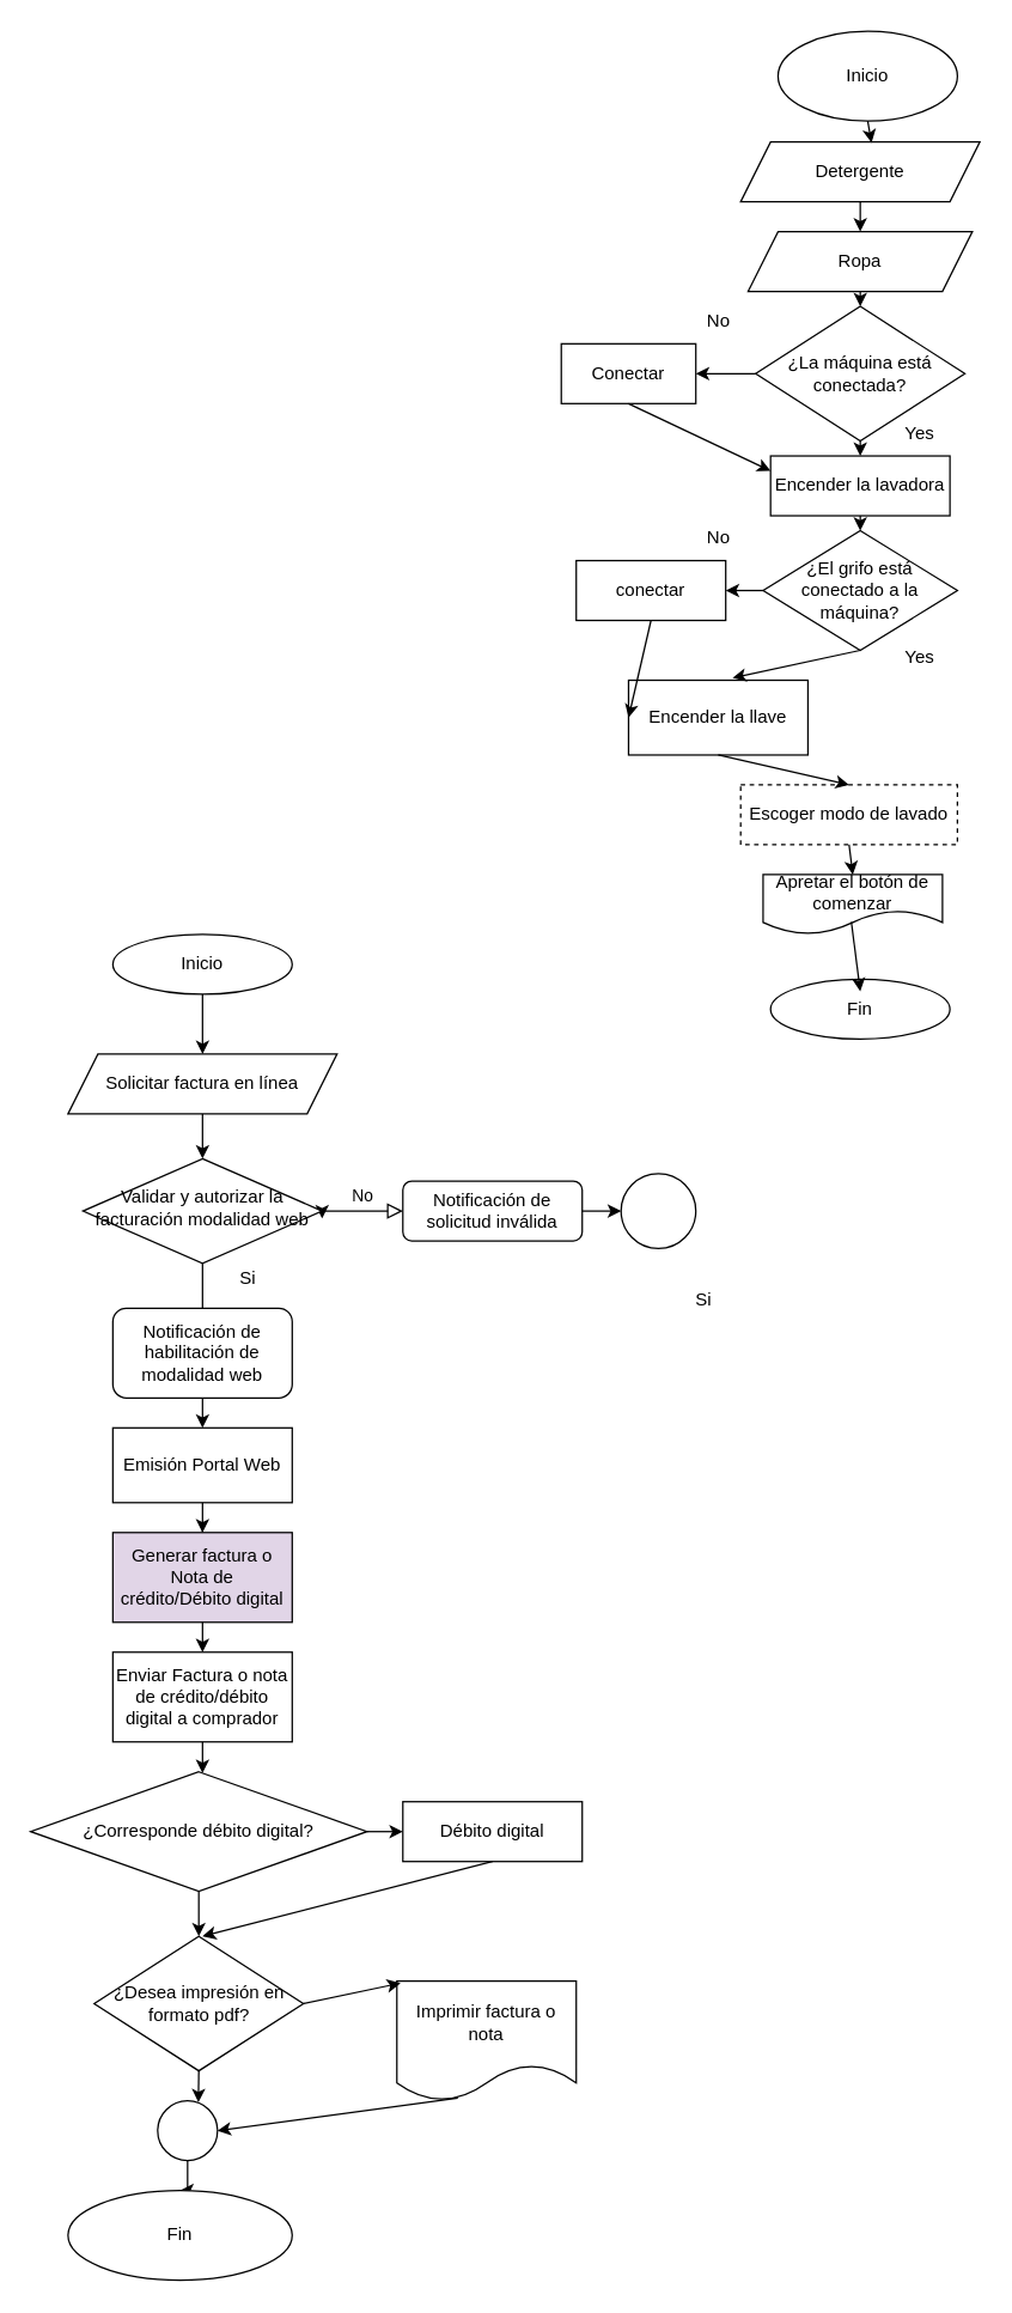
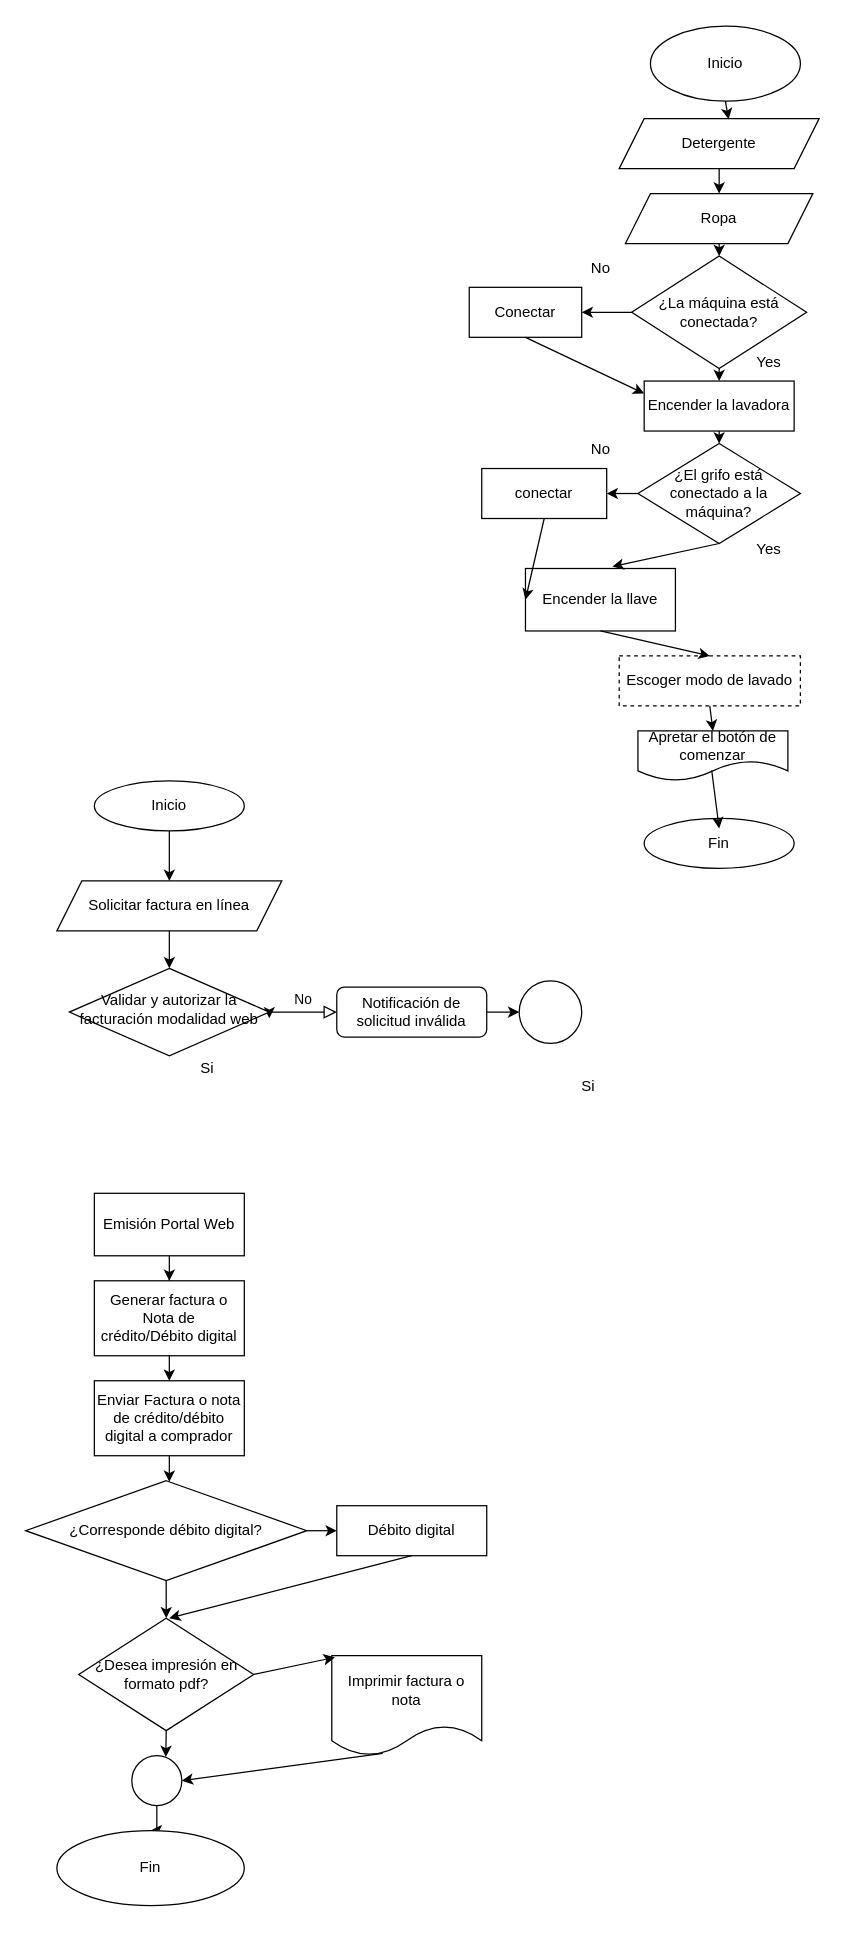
  <mxCell id="0" />
  <mxCell id="1" parent="0" />
  <mxCell id="2" value="No" style="edgeStyle=orthogonalEdgeStyle;rounded=0;html=1;jettySize=auto;orthogonalLoop=1;fontSize=11;endArrow=block;endFill=0;endSize=8;strokeWidth=1;shadow=0;labelBackgroundColor=none;exitX=1;exitY=0.5;exitDx=0;exitDy=0;exitPerimeter=0;" edge="1" parent="1" source="5" target="6"><mxGeometry y="10" relative="1" as="geometry"><mxPoint as="offset" /></mxGeometry></mxCell>
- <mxCell id="3" value="" style="edgeStyle=orthogonalEdgeStyle;rounded=0;orthogonalLoop=1;jettySize=auto;html=1;" edge="1" parent="1" source="5" target="18"><mxGeometry relative="1" as="geometry" /></mxCell>
  <mxCell id="4" style="edgeStyle=orthogonalEdgeStyle;rounded=0;orthogonalLoop=1;jettySize=auto;html=1;exitX=1;exitY=0.5;exitDx=0;exitDy=0;" edge="1" parent="1" source="5"><mxGeometry relative="1" as="geometry"><mxPoint x="215" y="814" as="targetPoint" /></mxGeometry></mxCell>
  <mxCell id="5" value="Validar y autorizar la facturación modalidad web" style="rhombus;whiteSpace=wrap;html=1;shadow=0;fontFamily=Helvetica;fontSize=12;align=center;strokeWidth=1;spacing=6;spacingTop=-4;" vertex="1" parent="1"><mxGeometry x="55" y="774" width="160" height="70" as="geometry" /></mxCell>
  <mxCell id="6" value="Notificación de solicitud inválida" style="rounded=1;whiteSpace=wrap;html=1;fontSize=12;glass=0;strokeWidth=1;shadow=0;" vertex="1" parent="1"><mxGeometry x="269" y="789" width="120" height="40" as="geometry" /></mxCell>
  <mxCell id="7" style="edgeStyle=orthogonalEdgeStyle;rounded=0;orthogonalLoop=1;jettySize=auto;html=1;exitX=0.5;exitY=1;exitDx=0;exitDy=0;entryX=0.5;entryY=0;entryDx=0;entryDy=0;" edge="1" parent="1" source="8"><mxGeometry relative="1" as="geometry"><mxPoint x="135" y="704" as="targetPoint" /></mxGeometry></mxCell>
  <mxCell id="8" value="Inicio" style="ellipse;whiteSpace=wrap;html=1;" vertex="1" parent="1"><mxGeometry x="75" y="624" width="120" height="40" as="geometry" /></mxCell>
- <mxCell id="9" value="Notificación de habilitación de modalidad web" style="rounded=1;whiteSpace=wrap;html=1;" vertex="1" parent="1"><mxGeometry x="75" y="874" width="120" height="60" as="geometry" /></mxCell>
  <mxCell id="10" style="edgeStyle=orthogonalEdgeStyle;rounded=0;orthogonalLoop=1;jettySize=auto;html=1;exitX=0.5;exitY=1;exitDx=0;exitDy=0;" edge="1" parent="1"><mxGeometry relative="1" as="geometry"><mxPoint x="135" y="744" as="sourcePoint" /><mxPoint x="135" y="744" as="targetPoint" /></mxGeometry></mxCell>
  <mxCell id="11" value="Solicitar factura en línea" style="shape=parallelogram;perimeter=parallelogramPerimeter;whiteSpace=wrap;html=1;fixedSize=1;" vertex="1" parent="1"><mxGeometry x="45" y="704" width="180" height="40" as="geometry" /></mxCell>
  <mxCell id="12" value="Si" style="text;html=1;align=center;verticalAlign=middle;resizable=0;points=[];autosize=1;strokeColor=none;fillColor=none;" vertex="1" parent="1"><mxGeometry x="455" y="854" width="30" height="30" as="geometry" /></mxCell>
  <mxCell id="13" style="edgeStyle=orthogonalEdgeStyle;rounded=0;orthogonalLoop=1;jettySize=auto;html=1;exitX=0.5;exitY=1;exitDx=0;exitDy=0;" edge="1" parent="1" source="14" target="15"><mxGeometry relative="1" as="geometry"><Array as="points"><mxPoint x="135" y="1184" /><mxPoint x="135" y="1184" /></Array></mxGeometry></mxCell>
  <mxCell id="14" value="Enviar Factura o nota de crédito/débito digital a comprador" style="rounded=0;whiteSpace=wrap;html=1;" vertex="1" parent="1"><mxGeometry x="75" y="1104" width="120" height="60" as="geometry" /></mxCell>
  <mxCell id="15" value="¿Corresponde débito digital?" style="rhombus;whiteSpace=wrap;html=1;" vertex="1" parent="1"><mxGeometry x="20" y="1184" width="225" height="80" as="geometry" /></mxCell>
  <mxCell id="16" value="" style="endArrow=classic;html=1;rounded=0;exitX=0.5;exitY=1;exitDx=0;exitDy=0;entryX=0.5;entryY=0;entryDx=0;entryDy=0;" edge="1" parent="1" source="11" target="5"><mxGeometry width="50" height="50" relative="1" as="geometry"><mxPoint x="305" y="934" as="sourcePoint" /><mxPoint x="355" y="884" as="targetPoint" /></mxGeometry></mxCell>
  <mxCell id="17" value="" style="edgeStyle=orthogonalEdgeStyle;rounded=0;orthogonalLoop=1;jettySize=auto;html=1;" edge="1" parent="1" source="18" target="19"><mxGeometry relative="1" as="geometry" /></mxCell>
  <mxCell id="18" value="Emisión Portal Web" style="rounded=0;whiteSpace=wrap;html=1;" vertex="1" parent="1"><mxGeometry x="75" y="954" width="120" height="50" as="geometry" /></mxCell>
- <mxCell id="19" value="Generar factura o Nota de crédito/Débito digital" style="rounded=0;whiteSpace=wrap;html=1;fillColor=#e1d5e7;" vertex="1" parent="1"><mxGeometry x="75" y="1024" width="120" height="60" as="geometry" /></mxCell>
+ <mxCell id="19" value="Generar factura o Nota de crédito/Débito digital" style="rounded=0;whiteSpace=wrap;html=1;" vertex="1" parent="1"><mxGeometry x="75" y="1024" width="120" height="60" as="geometry" /></mxCell>
  <mxCell id="20" value="" style="ellipse;whiteSpace=wrap;html=1;aspect=fixed;" vertex="1" parent="1"><mxGeometry x="415" y="784" width="50" height="50" as="geometry" /></mxCell>
  <mxCell id="21" value="Débito digital" style="rounded=0;whiteSpace=wrap;html=1;" vertex="1" parent="1"><mxGeometry x="269" y="1204" width="120" height="40" as="geometry" /></mxCell>
  <mxCell id="22" value="¿Desea impresión en formato pdf?" style="rhombus;whiteSpace=wrap;html=1;" vertex="1" parent="1"><mxGeometry x="62.5" y="1294" width="140" height="90" as="geometry" /></mxCell>
  <mxCell id="23" value="Imprimir factura o nota" style="shape=document;whiteSpace=wrap;html=1;boundedLbl=1;" vertex="1" parent="1"><mxGeometry x="265" y="1324" width="120" height="80" as="geometry" /></mxCell>
  <mxCell id="24" style="edgeStyle=orthogonalEdgeStyle;rounded=0;orthogonalLoop=1;jettySize=auto;html=1;entryX=0.5;entryY=0;entryDx=0;entryDy=0;" edge="1" parent="1" source="25" target="26"><mxGeometry relative="1" as="geometry" /></mxCell>
  <mxCell id="25" value="" style="ellipse;whiteSpace=wrap;html=1;aspect=fixed;" vertex="1" parent="1"><mxGeometry x="105" y="1404" width="40" height="40" as="geometry" /></mxCell>
  <mxCell id="26" value="Fin" style="ellipse;whiteSpace=wrap;html=1;" vertex="1" parent="1"><mxGeometry x="45" y="1464" width="150" height="60" as="geometry" /></mxCell>
  <mxCell id="27" value="" style="endArrow=classic;html=1;rounded=0;exitX=0.5;exitY=1;exitDx=0;exitDy=0;entryX=0.5;entryY=0;entryDx=0;entryDy=0;" edge="1" parent="1" source="19" target="14"><mxGeometry width="50" height="50" relative="1" as="geometry"><mxPoint x="305" y="1184" as="sourcePoint" /><mxPoint x="355" y="1134" as="targetPoint" /></mxGeometry></mxCell>
  <mxCell id="28" value="Si" style="text;html=1;align=center;verticalAlign=middle;resizable=0;points=[];autosize=1;strokeColor=none;fillColor=none;" vertex="1" parent="1"><mxGeometry x="150" y="839" width="30" height="30" as="geometry" /></mxCell>
  <mxCell id="29" value="" style="edgeStyle=none;orthogonalLoop=1;jettySize=auto;html=1;rounded=0;exitX=1;exitY=0.5;exitDx=0;exitDy=0;entryX=0;entryY=0.5;entryDx=0;entryDy=0;" edge="1" parent="1" source="15" target="21"><mxGeometry width="100" relative="1" as="geometry"><mxPoint x="195" y="1234" as="sourcePoint" /><mxPoint x="295" y="1234" as="targetPoint" /><Array as="points" /></mxGeometry></mxCell>
  <mxCell id="30" value="" style="endArrow=classic;html=1;rounded=0;exitX=0.5;exitY=1;exitDx=0;exitDy=0;entryX=0.5;entryY=0;entryDx=0;entryDy=0;" edge="1" parent="1" source="15" target="22"><mxGeometry width="50" height="50" relative="1" as="geometry"><mxPoint x="305" y="1284" as="sourcePoint" /><mxPoint x="355" y="1234" as="targetPoint" /></mxGeometry></mxCell>
  <mxCell id="31" value="" style="endArrow=classic;html=1;rounded=0;exitX=0.5;exitY=1;exitDx=0;exitDy=0;entryX=0.68;entryY=0.025;entryDx=0;entryDy=0;entryPerimeter=0;" edge="1" parent="1" source="22" target="25"><mxGeometry width="50" height="50" relative="1" as="geometry"><mxPoint x="305" y="1384" as="sourcePoint" /><mxPoint x="355" y="1334" as="targetPoint" /></mxGeometry></mxCell>
  <mxCell id="32" value="" style="endArrow=classic;html=1;rounded=0;exitX=1;exitY=0.5;exitDx=0;exitDy=0;entryX=0.02;entryY=0.017;entryDx=0;entryDy=0;entryPerimeter=0;" edge="1" parent="1" source="22" target="23"><mxGeometry width="50" height="50" relative="1" as="geometry"><mxPoint x="305" y="1384" as="sourcePoint" /><mxPoint x="255" y="1324" as="targetPoint" /></mxGeometry></mxCell>
  <mxCell id="33" value="" style="edgeStyle=none;orthogonalLoop=1;jettySize=auto;html=1;rounded=0;exitX=1;exitY=0.5;exitDx=0;exitDy=0;entryX=0;entryY=0.5;entryDx=0;entryDy=0;" edge="1" parent="1" source="6" target="20"><mxGeometry width="100" relative="1" as="geometry"><mxPoint x="375" y="813.5" as="sourcePoint" /><mxPoint x="475" y="813.5" as="targetPoint" /><Array as="points" /></mxGeometry></mxCell>
  <mxCell id="34" value="" style="endArrow=classic;html=1;rounded=0;exitX=0.34;exitY=0.978;exitDx=0;exitDy=0;exitPerimeter=0;entryX=1;entryY=0.5;entryDx=0;entryDy=0;" edge="1" parent="1" source="23" target="25"><mxGeometry width="50" height="50" relative="1" as="geometry"><mxPoint x="305" y="1384" as="sourcePoint" /><mxPoint x="355" y="1334" as="targetPoint" /></mxGeometry></mxCell>
  <mxCell id="35" value="" style="endArrow=classic;html=1;rounded=0;exitX=0.5;exitY=1;exitDx=0;exitDy=0;" edge="1" parent="1" source="21"><mxGeometry width="50" height="50" relative="1" as="geometry"><mxPoint x="335" y="1254" as="sourcePoint" /><mxPoint x="135" y="1294" as="targetPoint" /></mxGeometry></mxCell>
  <mxCell id="36" value="Inicio" style="ellipse;whiteSpace=wrap;html=1;" vertex="1" parent="1"><mxGeometry x="520" y="20" width="120" height="60" as="geometry" /></mxCell>
  <mxCell id="37" value="Detergente" style="shape=parallelogram;perimeter=parallelogramPerimeter;whiteSpace=wrap;html=1;fixedSize=1;" vertex="1" parent="1"><mxGeometry x="495" y="94" width="160" height="40" as="geometry" /></mxCell>
  <mxCell id="38" value="" style="endArrow=classic;html=1;rounded=0;exitX=0.5;exitY=1;exitDx=0;exitDy=0;entryX=0.547;entryY=0.015;entryDx=0;entryDy=0;entryPerimeter=0;" edge="1" parent="1" source="36" target="37"><mxGeometry width="50" height="50" relative="1" as="geometry"><mxPoint x="305" y="1544" as="sourcePoint" /><mxPoint x="355" y="1494" as="targetPoint" /></mxGeometry></mxCell>
  <mxCell id="39" value="Ropa" style="shape=parallelogram;perimeter=parallelogramPerimeter;whiteSpace=wrap;html=1;fixedSize=1;" vertex="1" parent="1"><mxGeometry x="500" y="154" width="150" height="40" as="geometry" /></mxCell>
  <mxCell id="40" value="" style="endArrow=classic;html=1;rounded=0;exitX=0.5;exitY=1;exitDx=0;exitDy=0;entryX=0.5;entryY=0;entryDx=0;entryDy=0;" edge="1" parent="1" source="37" target="39"><mxGeometry width="50" height="50" relative="1" as="geometry"><mxPoint x="305" y="414" as="sourcePoint" /><mxPoint x="355" y="364" as="targetPoint" /></mxGeometry></mxCell>
  <mxCell id="41" value="¿La máquina está conectada?" style="rhombus;whiteSpace=wrap;html=1;" vertex="1" parent="1"><mxGeometry x="505" y="204" width="140" height="90" as="geometry" /></mxCell>
  <mxCell id="42" value="" style="endArrow=classic;html=1;rounded=0;exitX=0.5;exitY=1;exitDx=0;exitDy=0;entryX=0.5;entryY=0;entryDx=0;entryDy=0;" edge="1" parent="1" source="39" target="41"><mxGeometry width="50" height="50" relative="1" as="geometry"><mxPoint x="305" y="414" as="sourcePoint" /><mxPoint x="355" y="364" as="targetPoint" /></mxGeometry></mxCell>
  <mxCell id="43" value="" style="endArrow=classic;html=1;rounded=0;exitX=0;exitY=0.5;exitDx=0;exitDy=0;" edge="1" parent="1" source="41" target="44"><mxGeometry width="50" height="50" relative="1" as="geometry"><mxPoint x="305" y="414" as="sourcePoint" /><mxPoint x="475" y="244" as="targetPoint" /></mxGeometry></mxCell>
  <mxCell id="44" value="Conectar" style="rounded=0;whiteSpace=wrap;html=1;" vertex="1" parent="1"><mxGeometry x="375" y="229" width="90" height="40" as="geometry" /></mxCell>
  <mxCell id="45" value="No" style="text;html=1;align=center;verticalAlign=middle;resizable=0;points=[];autosize=1;strokeColor=none;fillColor=none;" vertex="1" parent="1"><mxGeometry x="460" y="199" width="40" height="30" as="geometry" /></mxCell>
  <mxCell id="46" value="Encender la lavadora" style="rounded=0;whiteSpace=wrap;html=1;" vertex="1" parent="1"><mxGeometry x="515" y="304" width="120" height="40" as="geometry" /></mxCell>
  <mxCell id="47" value="" style="endArrow=classic;html=1;rounded=0;exitX=0.5;exitY=1;exitDx=0;exitDy=0;entryX=0.5;entryY=0;entryDx=0;entryDy=0;" edge="1" parent="1" source="41" target="46"><mxGeometry width="50" height="50" relative="1" as="geometry"><mxPoint x="305" y="414" as="sourcePoint" /><mxPoint x="355" y="364" as="targetPoint" /></mxGeometry></mxCell>
  <mxCell id="48" value="¿El grifo está conectado a la máquina?" style="rhombus;whiteSpace=wrap;html=1;" vertex="1" parent="1"><mxGeometry x="510" y="354" width="130" height="80" as="geometry" /></mxCell>
  <mxCell id="49" value="conectar" style="rounded=0;whiteSpace=wrap;html=1;" vertex="1" parent="1"><mxGeometry x="385" y="374" width="100" height="40" as="geometry" /></mxCell>
  <mxCell id="50" value="" style="endArrow=classic;html=1;rounded=0;entryX=1;entryY=0.5;entryDx=0;entryDy=0;exitX=0;exitY=0.5;exitDx=0;exitDy=0;" edge="1" parent="1" source="48" target="49"><mxGeometry width="50" height="50" relative="1" as="geometry"><mxPoint x="305" y="394" as="sourcePoint" /><mxPoint x="365" y="344" as="targetPoint" /></mxGeometry></mxCell>
  <mxCell id="51" value="Encender la llave" style="rounded=0;whiteSpace=wrap;html=1;" vertex="1" parent="1"><mxGeometry x="420" y="454" width="120" height="50" as="geometry" /></mxCell>
  <mxCell id="52" value="Escoger modo de lavado" style="rounded=0;whiteSpace=wrap;html=1;dashed=1;" vertex="1" parent="1"><mxGeometry x="495" y="524" width="145" height="40" as="geometry" /></mxCell>
  <mxCell id="53" value="Apretar el botón de comenzar" style="shape=document;whiteSpace=wrap;html=1;boundedLbl=1;size=0.4;" vertex="1" parent="1"><mxGeometry x="510" y="584" width="120" height="40" as="geometry" /></mxCell>
  <mxCell id="54" value="Fin" style="ellipse;whiteSpace=wrap;html=1;" vertex="1" parent="1"><mxGeometry x="515" y="654" width="120" height="40" as="geometry" /></mxCell>
  <mxCell id="55" value="No" style="text;html=1;align=center;verticalAlign=middle;resizable=0;points=[];autosize=1;strokeColor=none;fillColor=none;" vertex="1" parent="1"><mxGeometry x="460" y="344" width="40" height="30" as="geometry" /></mxCell>
  <mxCell id="56" value="" style="endArrow=classic;html=1;rounded=0;exitX=0.5;exitY=1;exitDx=0;exitDy=0;entryX=0.5;entryY=0;entryDx=0;entryDy=0;" edge="1" parent="1" source="46" target="48"><mxGeometry width="50" height="50" relative="1" as="geometry"><mxPoint x="305" y="484" as="sourcePoint" /><mxPoint x="355" y="434" as="targetPoint" /></mxGeometry></mxCell>
  <mxCell id="57" value="Yes" style="text;html=1;strokeColor=none;fillColor=none;align=center;verticalAlign=middle;whiteSpace=wrap;rounded=0;" vertex="1" parent="1"><mxGeometry x="585" y="274" width="60" height="30" as="geometry" /></mxCell>
  <mxCell id="58" value="Yes" style="text;html=1;strokeColor=none;fillColor=none;align=center;verticalAlign=middle;whiteSpace=wrap;rounded=0;" vertex="1" parent="1"><mxGeometry x="585" y="424" width="60" height="30" as="geometry" /></mxCell>
  <mxCell id="59" value="" style="endArrow=classic;html=1;rounded=0;exitX=0.5;exitY=1;exitDx=0;exitDy=0;entryX=0.58;entryY=-0.032;entryDx=0;entryDy=0;entryPerimeter=0;" edge="1" parent="1" source="48" target="51"><mxGeometry width="50" height="50" relative="1" as="geometry"><mxPoint x="305" y="374" as="sourcePoint" /><mxPoint x="355" y="334" as="targetPoint" /></mxGeometry></mxCell>
  <mxCell id="60" value="" style="endArrow=classic;html=1;rounded=0;exitX=0.5;exitY=1;exitDx=0;exitDy=0;entryX=0.5;entryY=0;entryDx=0;entryDy=0;" edge="1" parent="1" source="51" target="52"><mxGeometry width="50" height="50" relative="1" as="geometry"><mxPoint x="305" y="584" as="sourcePoint" /><mxPoint x="355" y="534" as="targetPoint" /></mxGeometry></mxCell>
  <mxCell id="61" value="" style="endArrow=classic;html=1;rounded=0;exitX=0.5;exitY=1;exitDx=0;exitDy=0;entryX=0;entryY=0.25;entryDx=0;entryDy=0;" edge="1" parent="1" source="44" target="46"><mxGeometry width="50" height="50" relative="1" as="geometry"><mxPoint x="305" y="384" as="sourcePoint" /><mxPoint x="355" y="334" as="targetPoint" /></mxGeometry></mxCell>
  <mxCell id="62" value="" style="endArrow=classic;html=1;rounded=0;exitX=0.5;exitY=1;exitDx=0;exitDy=0;entryX=0;entryY=0.5;entryDx=0;entryDy=0;" edge="1" parent="1" source="49" target="51"><mxGeometry width="50" height="50" relative="1" as="geometry"><mxPoint x="305" y="384" as="sourcePoint" /><mxPoint x="355" y="334" as="targetPoint" /></mxGeometry></mxCell>
  <mxCell id="63" value="" style="endArrow=classic;html=1;rounded=0;exitX=0.5;exitY=1;exitDx=0;exitDy=0;entryX=0.5;entryY=0;entryDx=0;entryDy=0;" edge="1" parent="1" source="52" target="53"><mxGeometry width="50" height="50" relative="1" as="geometry"><mxPoint x="305" y="584" as="sourcePoint" /><mxPoint x="355" y="534" as="targetPoint" /></mxGeometry></mxCell>
  <mxCell id="64" value="" style="endArrow=classic;html=1;rounded=0;exitX=0.492;exitY=0.792;exitDx=0;exitDy=0;exitPerimeter=0;entryX=0.5;entryY=0.2;entryDx=0;entryDy=0;entryPerimeter=0;" edge="1" parent="1" source="53" target="54"><mxGeometry width="50" height="50" relative="1" as="geometry"><mxPoint x="305" y="584" as="sourcePoint" /><mxPoint x="355" y="534" as="targetPoint" /></mxGeometry></mxCell>
